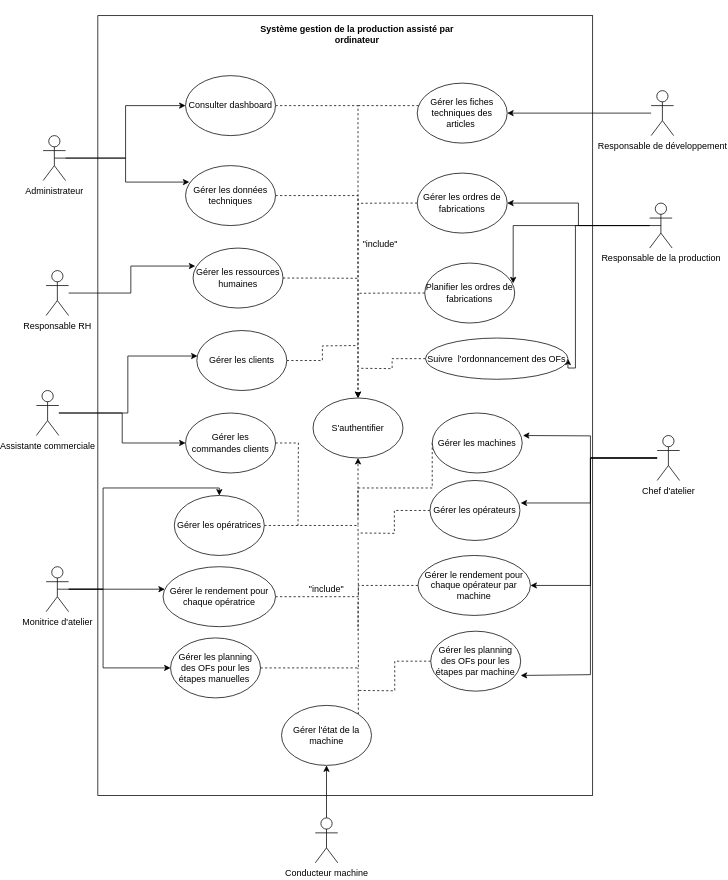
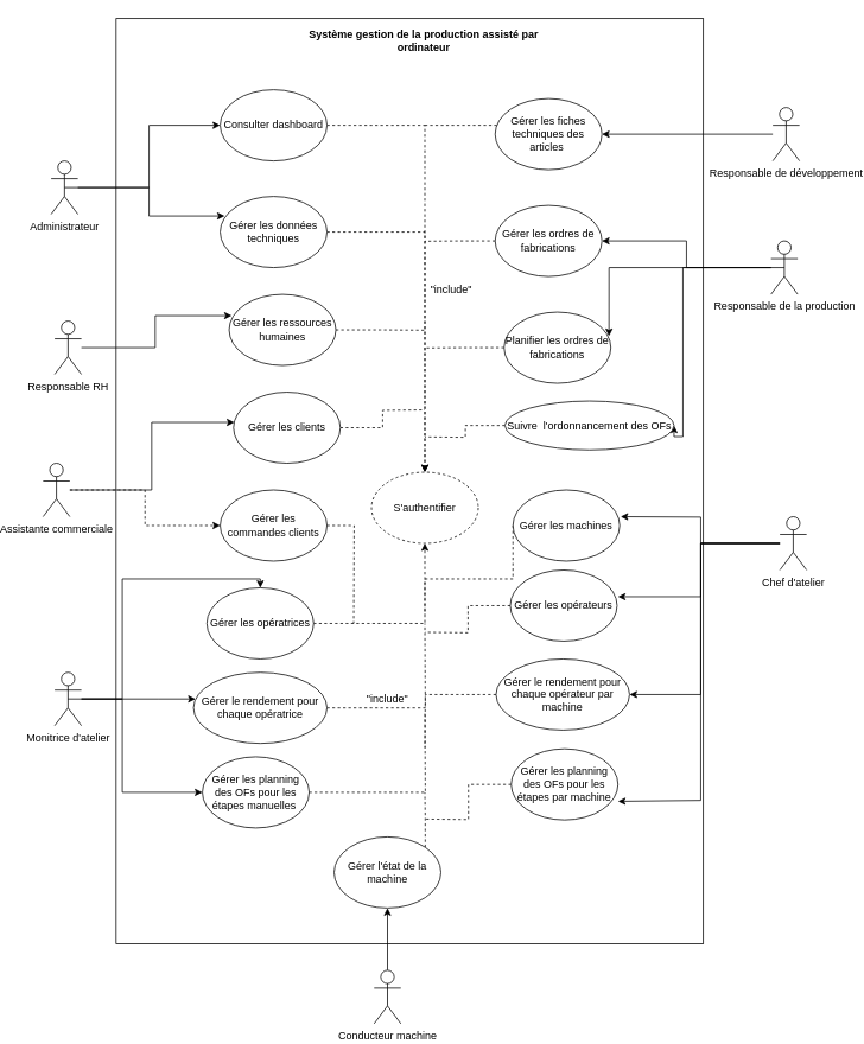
  <mxCell id="0" />
  <mxCell id="1" parent="0" />
  <mxCell id="2" style="edgeStyle=orthogonalEdgeStyle;rounded=0;orthogonalLoop=1;jettySize=auto;html=1;entryX=0.025;entryY=0.3;entryDx=0;entryDy=0;entryPerimeter=0;" parent="1" source="3" target="32" edge="1"><mxGeometry relative="1" as="geometry" /></mxCell>
  <mxCell id="3" value="Responsable RH" style="shape=umlActor;verticalLabelPosition=bottom;verticalAlign=top;html=1;outlineConnect=0;" parent="1" vertex="1"><mxGeometry x="33" y="360" width="30" height="60" as="geometry" /></mxCell>
  <mxCell id="4" style="edgeStyle=orthogonalEdgeStyle;rounded=0;orthogonalLoop=1;jettySize=auto;html=1;entryX=0.008;entryY=0.425;entryDx=0;entryDy=0;entryPerimeter=0;" parent="1" source="6" target="34" edge="1"><mxGeometry relative="1" as="geometry" /></mxCell>
- <mxCell id="5" style="edgeStyle=orthogonalEdgeStyle;rounded=0;orthogonalLoop=1;jettySize=auto;html=1;entryX=0;entryY=0.5;entryDx=0;entryDy=0;" parent="1" source="6" target="36" edge="1"><mxGeometry relative="1" as="geometry" /></mxCell>
+ <mxCell id="5" style="edgeStyle=orthogonalEdgeStyle;rounded=0;orthogonalLoop=1;jettySize=auto;html=1;entryX=0;entryY=0.5;entryDx=0;entryDy=0;dashed=1;" parent="1" source="6" target="36" edge="1"><mxGeometry relative="1" as="geometry" /></mxCell>
  <mxCell id="6" value="Assistante commerciale" style="shape=umlActor;verticalLabelPosition=bottom;verticalAlign=top;html=1;outlineConnect=0;" parent="1" vertex="1"><mxGeometry x="20" y="520" width="30" height="60" as="geometry" /></mxCell>
  <mxCell id="7" style="edgeStyle=orthogonalEdgeStyle;rounded=0;orthogonalLoop=1;jettySize=auto;html=1;" parent="1" source="8" target="38" edge="1"><mxGeometry relative="1" as="geometry" /></mxCell>
  <mxCell id="8" value="Responsable de développement" style="shape=umlActor;verticalLabelPosition=bottom;verticalAlign=top;html=1;outlineConnect=0;" parent="1" vertex="1"><mxGeometry x="840" y="120" width="30" height="60" as="geometry" /></mxCell>
  <mxCell id="9" style="edgeStyle=orthogonalEdgeStyle;rounded=0;orthogonalLoop=1;jettySize=auto;html=1;exitX=0.5;exitY=0.5;exitDx=0;exitDy=0;exitPerimeter=0;entryX=1;entryY=0.5;entryDx=0;entryDy=0;" parent="1" source="12" target="40" edge="1"><mxGeometry relative="1" as="geometry" /></mxCell>
  <mxCell id="10" style="edgeStyle=orthogonalEdgeStyle;rounded=0;orthogonalLoop=1;jettySize=auto;html=1;entryX=0.983;entryY=0.338;entryDx=0;entryDy=0;entryPerimeter=0;" parent="1" source="12" target="42" edge="1"><mxGeometry relative="1" as="geometry" /></mxCell>
  <mxCell id="11" style="edgeStyle=orthogonalEdgeStyle;rounded=0;orthogonalLoop=1;jettySize=auto;html=1;entryX=1;entryY=0.5;entryDx=0;entryDy=0;" parent="1" source="12" target="44" edge="1"><mxGeometry relative="1" as="geometry"><Array as="points"><mxPoint x="739" y="300" /><mxPoint x="739" y="490" /></Array></mxGeometry></mxCell>
  <mxCell id="12" value="Responsable de la production" style="shape=umlActor;verticalLabelPosition=bottom;verticalAlign=top;html=1;outlineConnect=0;" parent="1" vertex="1"><mxGeometry x="838" y="270" width="30" height="60" as="geometry" /></mxCell>
  <mxCell id="13" style="edgeStyle=orthogonalEdgeStyle;rounded=0;orthogonalLoop=1;jettySize=auto;html=1;" parent="1" source="17" edge="1"><mxGeometry relative="1" as="geometry"><mxPoint x="669" y="580" as="targetPoint" /></mxGeometry></mxCell>
  <mxCell id="14" style="edgeStyle=orthogonalEdgeStyle;rounded=0;orthogonalLoop=1;jettySize=auto;html=1;entryX=1.008;entryY=0.375;entryDx=0;entryDy=0;entryPerimeter=0;" parent="1" source="17" target="50" edge="1"><mxGeometry relative="1" as="geometry"><Array as="points"><mxPoint x="759" y="610" /><mxPoint x="759" y="670" /></Array></mxGeometry></mxCell>
  <mxCell id="15" style="edgeStyle=orthogonalEdgeStyle;rounded=0;orthogonalLoop=1;jettySize=auto;html=1;entryX=1;entryY=0.5;entryDx=0;entryDy=0;" parent="1" source="17" target="52" edge="1"><mxGeometry relative="1" as="geometry"><Array as="points"><mxPoint x="759" y="610" /><mxPoint x="759" y="780" /></Array></mxGeometry></mxCell>
  <mxCell id="16" style="edgeStyle=orthogonalEdgeStyle;rounded=0;orthogonalLoop=1;jettySize=auto;html=1;entryX=1;entryY=0.738;entryDx=0;entryDy=0;entryPerimeter=0;" parent="1" source="17" target="48" edge="1"><mxGeometry relative="1" as="geometry"><Array as="points"><mxPoint x="759" y="610" /><mxPoint x="759" y="899" /></Array></mxGeometry></mxCell>
  <mxCell id="17" value="Chef d'atelier" style="shape=umlActor;verticalLabelPosition=bottom;verticalAlign=top;html=1;outlineConnect=0;" parent="1" vertex="1"><mxGeometry x="848" y="580" width="30" height="60" as="geometry" /></mxCell>
  <mxCell id="18" style="edgeStyle=orthogonalEdgeStyle;rounded=0;orthogonalLoop=1;jettySize=auto;html=1;entryX=0.5;entryY=1;entryDx=0;entryDy=0;" parent="1" source="19" target="54" edge="1"><mxGeometry relative="1" as="geometry" /></mxCell>
  <mxCell id="19" value="Conducteur machine" style="shape=umlActor;verticalLabelPosition=bottom;verticalAlign=top;html=1;outlineConnect=0;" parent="1" vertex="1"><mxGeometry x="392" y="1090" width="30" height="60" as="geometry" /></mxCell>
  <mxCell id="20" style="edgeStyle=orthogonalEdgeStyle;rounded=0;orthogonalLoop=1;jettySize=auto;html=1;" parent="1" source="23" target="56" edge="1"><mxGeometry relative="1" as="geometry"><Array as="points"><mxPoint x="109" y="785" /><mxPoint x="109" y="650" /><mxPoint x="264" y="650" /></Array></mxGeometry></mxCell>
  <mxCell id="21" style="edgeStyle=orthogonalEdgeStyle;rounded=0;orthogonalLoop=1;jettySize=auto;html=1;exitX=0.5;exitY=0.5;exitDx=0;exitDy=0;exitPerimeter=0;" parent="1" source="23" target="60" edge="1"><mxGeometry relative="1" as="geometry"><Array as="points"><mxPoint x="149" y="785" /><mxPoint x="149" y="785" /></Array></mxGeometry></mxCell>
  <mxCell id="22" style="edgeStyle=orthogonalEdgeStyle;rounded=0;orthogonalLoop=1;jettySize=auto;html=1;entryX=0;entryY=0.5;entryDx=0;entryDy=0;" parent="1" source="23" target="58" edge="1"><mxGeometry relative="1" as="geometry"><Array as="points"><mxPoint x="109" y="785" /><mxPoint x="109" y="890" /></Array></mxGeometry></mxCell>
  <mxCell id="23" value="Monitrice d'atelier" style="shape=umlActor;verticalLabelPosition=bottom;verticalAlign=top;html=1;outlineConnect=0;" parent="1" vertex="1"><mxGeometry x="33" y="755" width="30" height="60" as="geometry" /></mxCell>
  <mxCell id="24" style="edgeStyle=orthogonalEdgeStyle;rounded=0;orthogonalLoop=1;jettySize=auto;html=1;dashed=1;" parent="1" source="25" target="61" edge="1"><mxGeometry relative="1" as="geometry" /></mxCell>
  <mxCell id="25" value="Consulter dashboard" style="ellipse;whiteSpace=wrap;html=1;" parent="1" vertex="1"><mxGeometry x="219" y="100" width="120" height="80" as="geometry" /></mxCell>
  <mxCell id="26" style="edgeStyle=orthogonalEdgeStyle;rounded=0;orthogonalLoop=1;jettySize=auto;html=1;exitX=0.5;exitY=0.5;exitDx=0;exitDy=0;exitPerimeter=0;entryX=0;entryY=0.5;entryDx=0;entryDy=0;" parent="1" source="28" target="25" edge="1"><mxGeometry relative="1" as="geometry" /></mxCell>
  <mxCell id="27" style="edgeStyle=orthogonalEdgeStyle;rounded=0;orthogonalLoop=1;jettySize=auto;html=1;entryX=0.042;entryY=0.275;entryDx=0;entryDy=0;entryPerimeter=0;" parent="1" source="28" target="30" edge="1"><mxGeometry relative="1" as="geometry" /></mxCell>
  <mxCell id="28" value="Administrateur" style="shape=umlActor;verticalLabelPosition=bottom;verticalAlign=top;html=1;outlineConnect=0;" parent="1" vertex="1"><mxGeometry x="29" y="180" width="30" height="60" as="geometry" /></mxCell>
  <mxCell id="29" style="edgeStyle=orthogonalEdgeStyle;rounded=0;orthogonalLoop=1;jettySize=auto;html=1;dashed=1;entryX=0.5;entryY=0;entryDx=0;entryDy=0;" parent="1" source="30" target="61" edge="1"><mxGeometry relative="1" as="geometry"><mxPoint x="449" y="340" as="targetPoint" /></mxGeometry></mxCell>
  <mxCell id="30" value="Gérer les données techniques" style="ellipse;whiteSpace=wrap;html=1;" parent="1" vertex="1"><mxGeometry x="219" y="220" width="120" height="80" as="geometry" /></mxCell>
  <mxCell id="31" style="edgeStyle=orthogonalEdgeStyle;orthogonalLoop=1;jettySize=auto;html=1;exitX=1;exitY=0.5;exitDx=0;exitDy=0;dashed=1;strokeColor=default;rounded=0;endArrow=none;endFill=0;" parent="1" source="32" edge="1"><mxGeometry relative="1" as="geometry"><mxPoint x="449" y="370.333" as="targetPoint" /></mxGeometry></mxCell>
  <mxCell id="32" value="Gérer les ressources humaines" style="ellipse;whiteSpace=wrap;html=1;" parent="1" vertex="1"><mxGeometry x="229" y="330" width="120" height="80" as="geometry" /></mxCell>
  <mxCell id="33" style="edgeStyle=orthogonalEdgeStyle;rounded=0;orthogonalLoop=1;jettySize=auto;html=1;exitX=1;exitY=0.5;exitDx=0;exitDy=0;dashed=1;strokeColor=default;endArrow=none;endFill=0;" parent="1" source="34" edge="1"><mxGeometry relative="1" as="geometry"><mxPoint x="449" y="460" as="targetPoint" /></mxGeometry></mxCell>
  <mxCell id="34" value="Gérer les clients" style="ellipse;whiteSpace=wrap;html=1;" parent="1" vertex="1"><mxGeometry x="234" y="440" width="120" height="80" as="geometry" /></mxCell>
  <mxCell id="35" style="edgeStyle=orthogonalEdgeStyle;rounded=0;orthogonalLoop=1;jettySize=auto;html=1;exitX=1;exitY=0.5;exitDx=0;exitDy=0;dashed=1;strokeColor=default;endArrow=none;endFill=0;" parent="1" source="36" edge="1"><mxGeometry relative="1" as="geometry"><mxPoint x="369" y="700" as="targetPoint" /></mxGeometry></mxCell>
  <mxCell id="36" value="Gérer les commandes clients" style="ellipse;whiteSpace=wrap;html=1;" parent="1" vertex="1"><mxGeometry x="219" y="550" width="120" height="80" as="geometry" /></mxCell>
  <mxCell id="37" style="edgeStyle=orthogonalEdgeStyle;rounded=0;orthogonalLoop=1;jettySize=auto;html=1;dashed=1;strokeColor=default;endArrow=none;endFill=0;" parent="1" source="38" edge="1"><mxGeometry relative="1" as="geometry"><mxPoint x="449" y="140" as="targetPoint" /><Array as="points"><mxPoint x="509" y="140" /><mxPoint x="509" y="140" /></Array></mxGeometry></mxCell>
  <mxCell id="38" value="Gérer les fiches techniques des articles&amp;nbsp;" style="ellipse;whiteSpace=wrap;html=1;" parent="1" vertex="1"><mxGeometry x="528" y="110" width="120" height="80" as="geometry" /></mxCell>
  <mxCell id="39" style="edgeStyle=orthogonalEdgeStyle;rounded=0;orthogonalLoop=1;jettySize=auto;html=1;exitX=0;exitY=0.5;exitDx=0;exitDy=0;dashed=1;strokeColor=default;endArrow=none;endFill=0;" parent="1" source="40" edge="1"><mxGeometry relative="1" as="geometry"><mxPoint x="449" y="270.333" as="targetPoint" /></mxGeometry></mxCell>
  <mxCell id="40" value="Gérer les ordres de fabrications" style="ellipse;whiteSpace=wrap;html=1;" parent="1" vertex="1"><mxGeometry x="528" y="230" width="120" height="80" as="geometry" /></mxCell>
  <mxCell id="41" style="edgeStyle=orthogonalEdgeStyle;rounded=0;orthogonalLoop=1;jettySize=auto;html=1;exitX=0;exitY=0.5;exitDx=0;exitDy=0;dashed=1;strokeColor=default;endArrow=none;endFill=0;" parent="1" source="42" edge="1"><mxGeometry relative="1" as="geometry"><mxPoint x="449" y="390.333" as="targetPoint" /></mxGeometry></mxCell>
  <mxCell id="42" value="Planifier les ordres de fabrications" style="ellipse;whiteSpace=wrap;html=1;" parent="1" vertex="1"><mxGeometry x="538" y="350" width="120" height="80" as="geometry" /></mxCell>
  <mxCell id="43" style="edgeStyle=orthogonalEdgeStyle;rounded=0;orthogonalLoop=1;jettySize=auto;html=1;exitX=0;exitY=0.5;exitDx=0;exitDy=0;dashed=1;strokeColor=default;endArrow=none;endFill=0;" parent="1" source="44" edge="1"><mxGeometry relative="1" as="geometry"><mxPoint x="449" y="490.333" as="targetPoint" /></mxGeometry></mxCell>
  <mxCell id="44" value="Suivre&amp;nbsp; l'ordonnancement des OFs" style="ellipse;whiteSpace=wrap;html=1;" parent="1" vertex="1"><mxGeometry x="539" y="450" width="190" height="55" as="geometry" /></mxCell>
  <mxCell id="45" style="edgeStyle=orthogonalEdgeStyle;rounded=0;orthogonalLoop=1;jettySize=auto;html=1;exitX=0;exitY=0.5;exitDx=0;exitDy=0;dashed=1;strokeColor=default;endArrow=none;endFill=0;" parent="1" source="46" edge="1"><mxGeometry relative="1" as="geometry"><mxPoint x="449" y="690" as="targetPoint" /><Array as="points"><mxPoint x="548" y="650" /><mxPoint x="449" y="650" /></Array></mxGeometry></mxCell>
  <mxCell id="46" value="Gérer les machines" style="ellipse;whiteSpace=wrap;html=1;" parent="1" vertex="1"><mxGeometry x="548" y="550" width="120" height="80" as="geometry" /></mxCell>
  <mxCell id="47" style="edgeStyle=orthogonalEdgeStyle;rounded=0;orthogonalLoop=1;jettySize=auto;html=1;dashed=1;strokeColor=default;endArrow=none;endFill=0;" parent="1" source="48" edge="1"><mxGeometry relative="1" as="geometry"><mxPoint x="449" y="920" as="targetPoint" /></mxGeometry></mxCell>
  <mxCell id="48" value="Gérer les planning des OFs pour les étapes par machine" style="ellipse;whiteSpace=wrap;html=1;" parent="1" vertex="1"><mxGeometry x="546" y="841" width="120" height="80" as="geometry" /></mxCell>
  <mxCell id="49" style="edgeStyle=orthogonalEdgeStyle;rounded=0;orthogonalLoop=1;jettySize=auto;html=1;dashed=1;strokeColor=default;endArrow=none;endFill=0;" parent="1" source="50" edge="1"><mxGeometry relative="1" as="geometry"><mxPoint x="449" y="710" as="targetPoint" /></mxGeometry></mxCell>
  <mxCell id="50" value="Gérer les opérateurs" style="ellipse;whiteSpace=wrap;html=1;" parent="1" vertex="1"><mxGeometry x="545" y="640" width="120" height="80" as="geometry" /></mxCell>
  <mxCell id="51" style="edgeStyle=orthogonalEdgeStyle;rounded=0;orthogonalLoop=1;jettySize=auto;html=1;dashed=1;strokeColor=default;endArrow=none;endFill=0;" parent="1" source="52" edge="1"><mxGeometry relative="1" as="geometry"><mxPoint x="449" y="840" as="targetPoint" /></mxGeometry></mxCell>
  <mxCell id="52" value="Gérer le rendement pour chaque opérateur par machine" style="ellipse;whiteSpace=wrap;html=1;" parent="1" vertex="1"><mxGeometry x="529" y="740" width="150" height="80" as="geometry" /></mxCell>
  <mxCell id="53" style="edgeStyle=orthogonalEdgeStyle;rounded=0;orthogonalLoop=1;jettySize=auto;html=1;exitX=1;exitY=0;exitDx=0;exitDy=0;dashed=1;strokeColor=default;endArrow=none;endFill=0;" parent="1" source="54" edge="1"><mxGeometry relative="1" as="geometry"><mxPoint x="449" y="890" as="targetPoint" /></mxGeometry></mxCell>
  <mxCell id="54" value="Gérer l'état de la machine" style="ellipse;whiteSpace=wrap;html=1;" parent="1" vertex="1"><mxGeometry x="347" y="940" width="120" height="80" as="geometry" /></mxCell>
  <mxCell id="55" style="edgeStyle=orthogonalEdgeStyle;rounded=0;orthogonalLoop=1;jettySize=auto;html=1;exitX=1;exitY=0.5;exitDx=0;exitDy=0;dashed=1;strokeColor=default;endArrow=classic;endFill=1;entryX=0.5;entryY=1;entryDx=0;entryDy=0;" parent="1" source="56" target="61" edge="1"><mxGeometry relative="1" as="geometry"><mxPoint x="449" y="620" as="targetPoint" /></mxGeometry></mxCell>
  <mxCell id="56" value="Gérer les opératrices" style="ellipse;whiteSpace=wrap;html=1;" parent="1" vertex="1"><mxGeometry x="204" y="660" width="120" height="80" as="geometry" /></mxCell>
  <mxCell id="57" style="edgeStyle=orthogonalEdgeStyle;rounded=0;orthogonalLoop=1;jettySize=auto;html=1;dashed=1;strokeColor=default;endArrow=none;endFill=0;" parent="1" source="58" edge="1"><mxGeometry relative="1" as="geometry"><mxPoint x="449" y="800" as="targetPoint" /></mxGeometry></mxCell>
  <mxCell id="58" value="Gérer les planning des OFs pour les étapes manuelles&amp;nbsp;" style="ellipse;whiteSpace=wrap;html=1;" parent="1" vertex="1"><mxGeometry x="199" y="850" width="120" height="80" as="geometry" /></mxCell>
  <mxCell id="59" style="edgeStyle=orthogonalEdgeStyle;rounded=0;orthogonalLoop=1;jettySize=auto;html=1;exitX=1;exitY=0.5;exitDx=0;exitDy=0;dashed=1;strokeColor=default;endArrow=none;endFill=0;" parent="1" source="60" edge="1"><mxGeometry relative="1" as="geometry"><mxPoint x="449" y="700" as="targetPoint" /></mxGeometry></mxCell>
  <mxCell id="60" value="Gérer le rendement pour chaque opératrice" style="ellipse;whiteSpace=wrap;html=1;" parent="1" vertex="1"><mxGeometry x="189" y="755" width="150" height="80" as="geometry" /></mxCell>
- <mxCell id="61" value="S'authentifier" style="ellipse;whiteSpace=wrap;html=1;" parent="1" vertex="1"><mxGeometry x="389" y="530" width="120" height="80" as="geometry" /></mxCell>
+ <mxCell id="61" value="S'authentifier" style="ellipse;whiteSpace=wrap;html=1;dashed=1;" parent="1" vertex="1"><mxGeometry x="389" y="530" width="120" height="80" as="geometry" /></mxCell>
  <mxCell id="62" value="" style="rounded=0;whiteSpace=wrap;html=1;fillColor=none;" parent="1" vertex="1"><mxGeometry x="102" y="20" width="660" height="1040" as="geometry" /></mxCell>
  <mxCell id="63" value="&quot;include&quot;" style="text;html=1;strokeColor=none;fillColor=none;align=center;verticalAlign=middle;whiteSpace=wrap;rounded=0;" parent="1" vertex="1"><mxGeometry x="449" y="310" width="60" height="30" as="geometry" /></mxCell>
  <mxCell id="64" value="&quot;include&quot;" style="text;html=1;strokeColor=none;fillColor=none;align=center;verticalAlign=middle;whiteSpace=wrap;rounded=0;" parent="1" vertex="1"><mxGeometry x="377" y="770" width="60" height="30" as="geometry" /></mxCell>
  <mxCell id="65" value="&lt;h4&gt;&lt;b&gt;Système gestion de la production assisté par ordinateur&lt;/b&gt;&lt;/h4&gt;" style="text;html=1;strokeColor=none;fillColor=none;align=center;verticalAlign=middle;whiteSpace=wrap;rounded=0;" parent="1" vertex="1"><mxGeometry x="308" y="30" width="280" height="30" as="geometry" /></mxCell>
